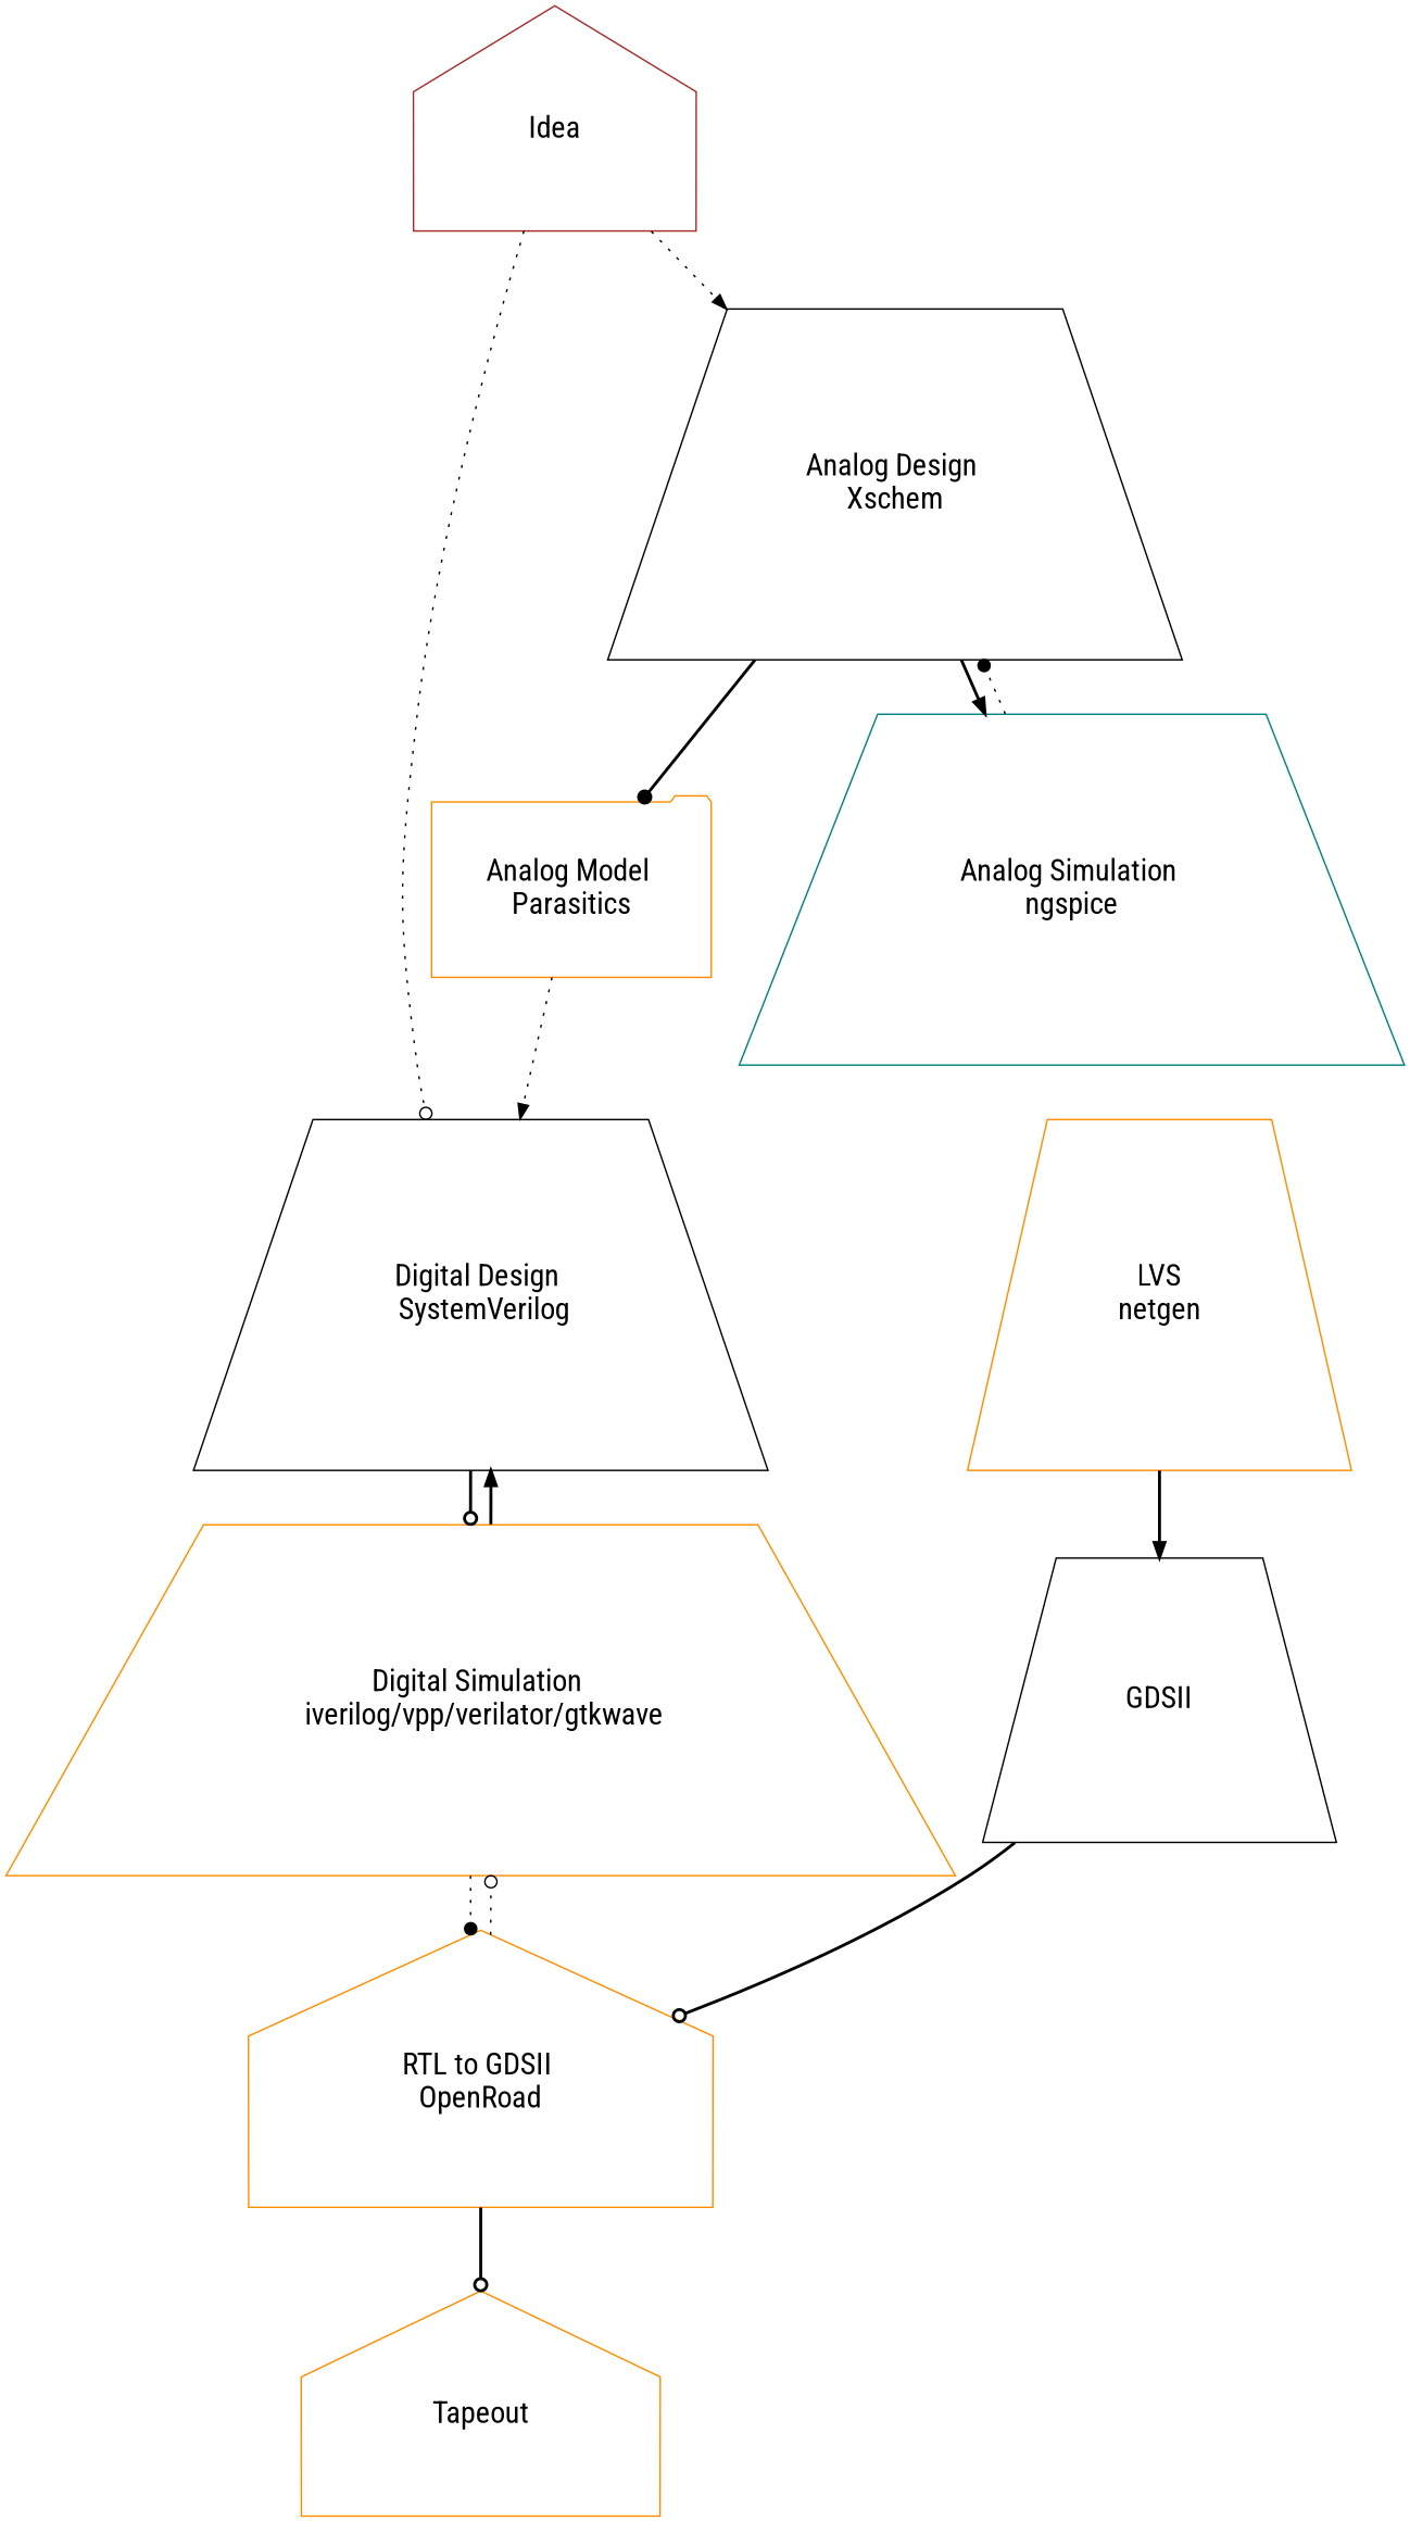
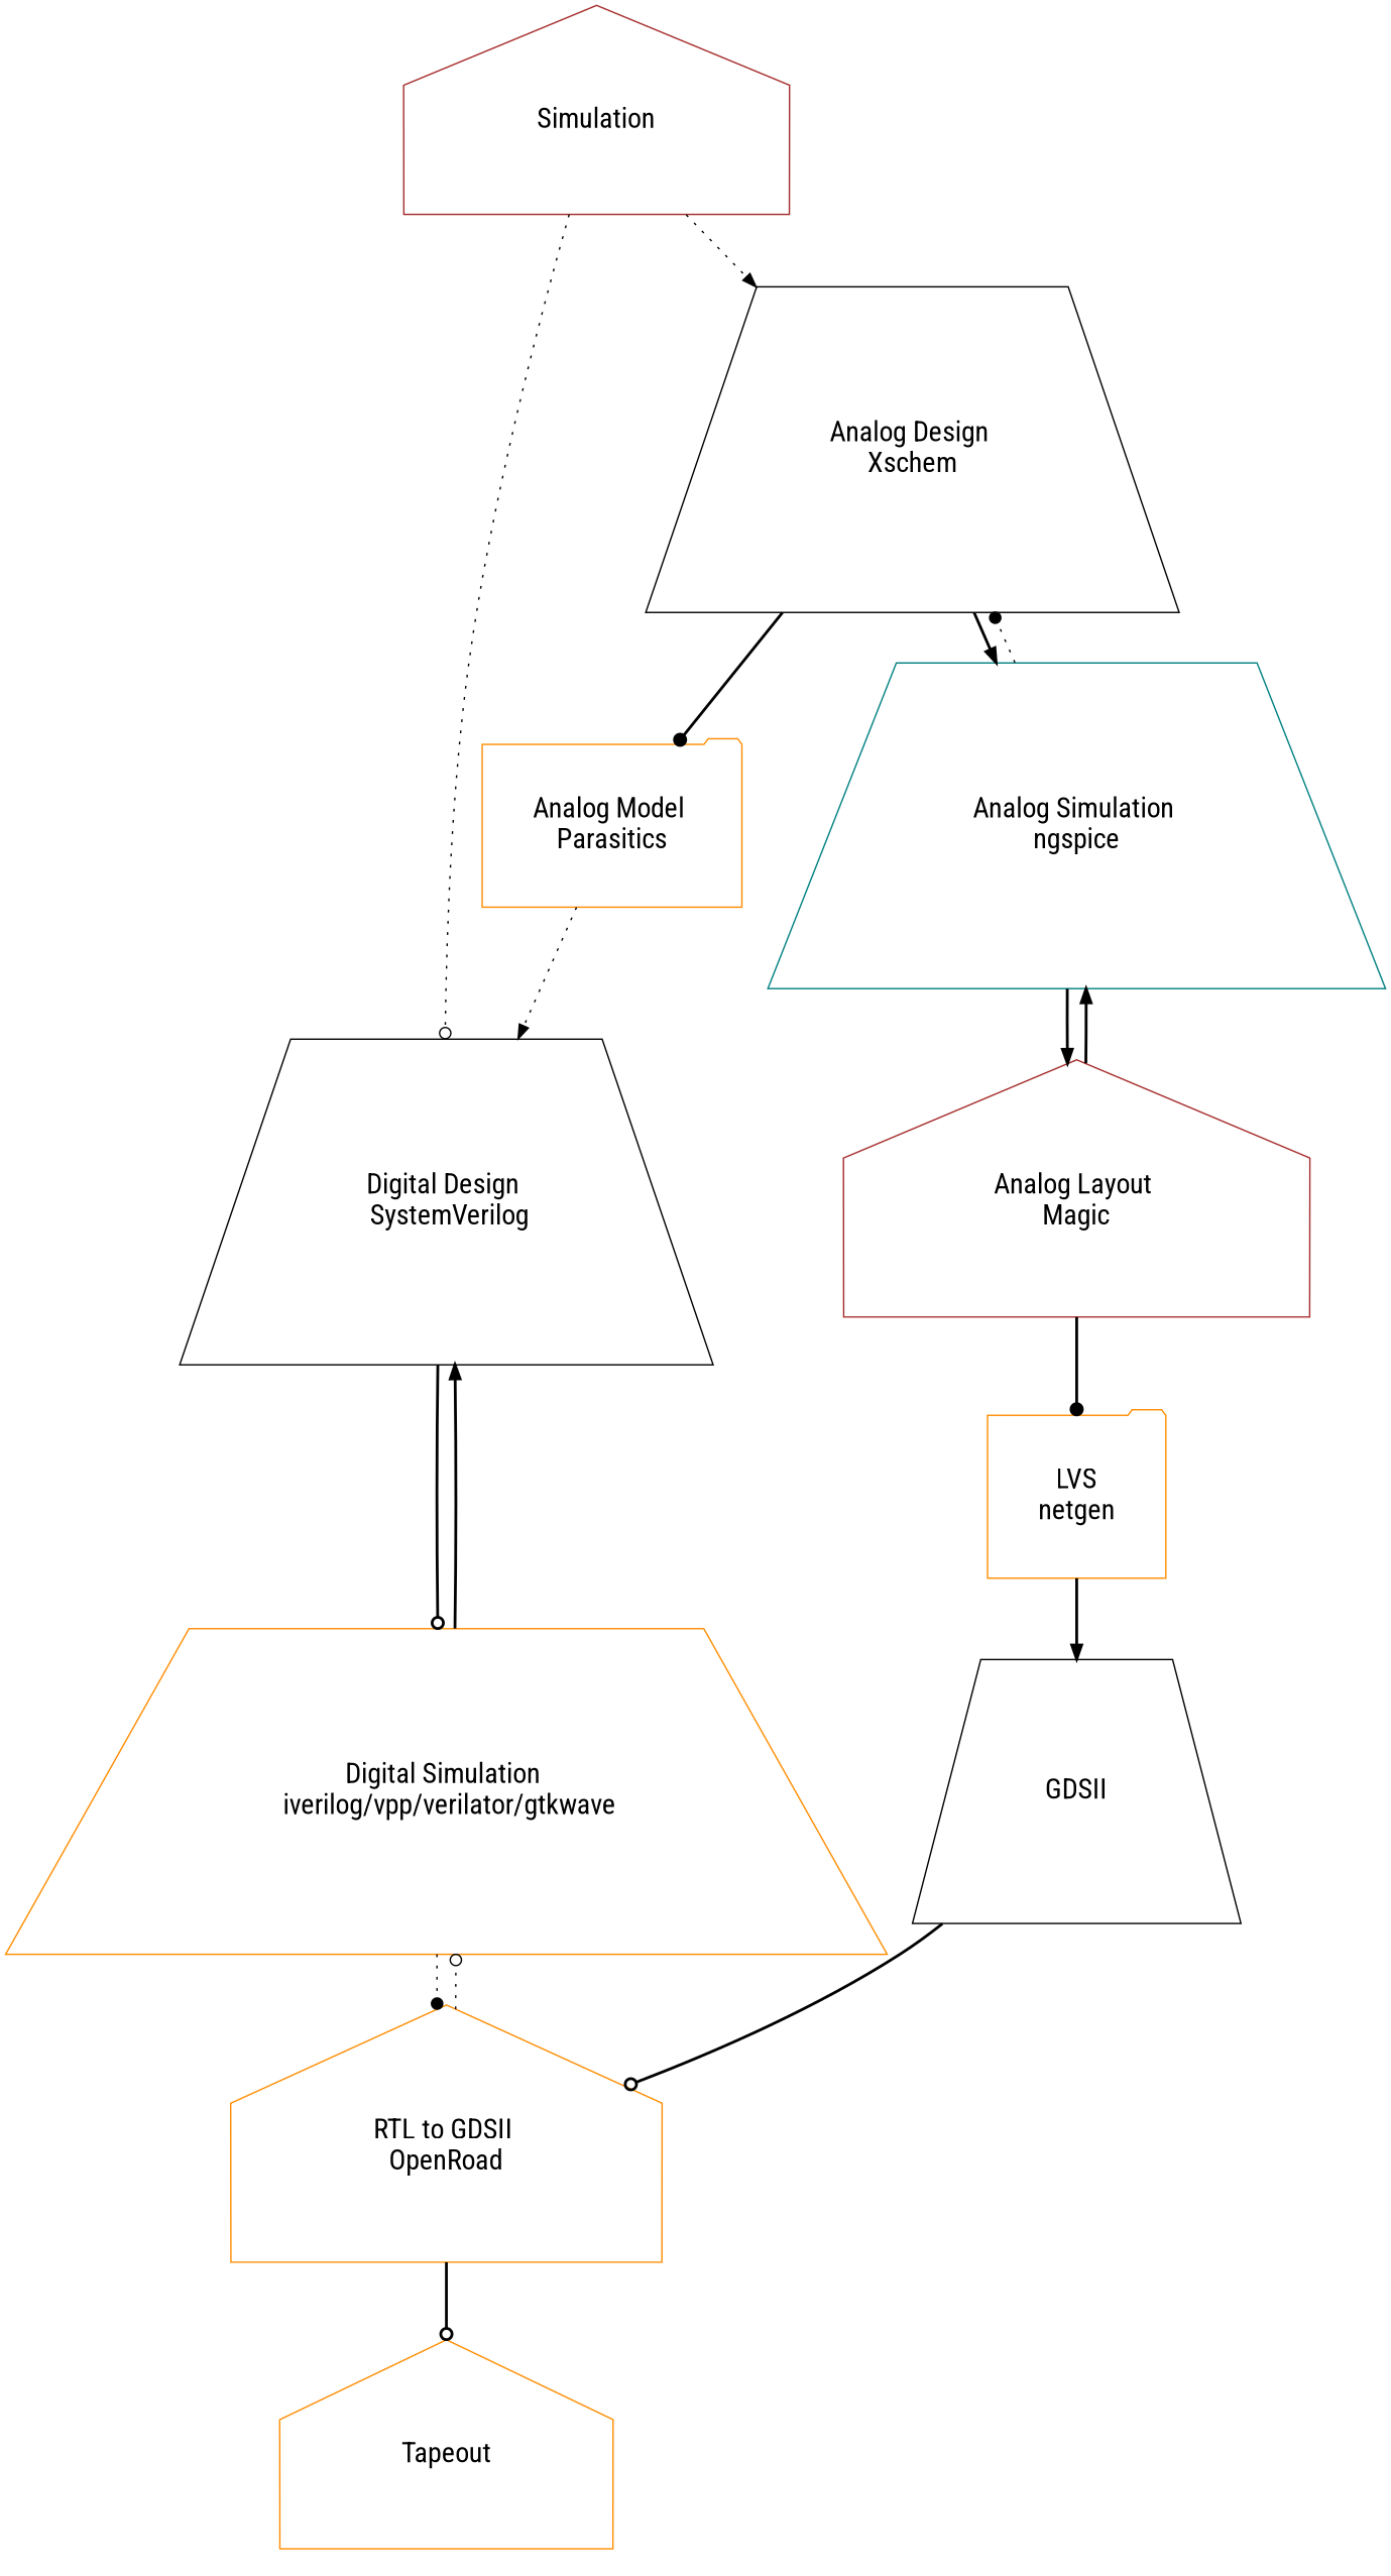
  digraph {
    fontname="Roboto Condensed"
    node [color=darkorange fontcolor=black fontname="Roboto Condensed" fontsize=20 margin=0.5 shape=trapezium]
    edge [arrowhead=normal fontname="Roboto Condensed" style=bold]
-   n1 [color=brown label=Idea shape=house width=0.5]
+   n1 [color=brown label=Simulation shape=house width=0.5]
    n2 [color=black label="Digital Design \n SystemVerilog" width=0.5]
    n3 [color=black label="Analog Design \nXschem" width=0.5]
    n4 [label="Digital Simulation \n iverilog/vpp/verilator/gtkwave" width=0.5]
    n5 [label="Analog Model \nParasitics" shape=folder width=0.5]
    n6 [color=teal label="Analog Simulation \nngspice" width=0.5]
    n7 [label="RTL to GDSII \nOpenRoad" shape=house width=0.5]
    n8 [label=Tapeout shape=house width=0.5]
-   n10 [label="LVS\nnetgen" width=0.5]
+   n9 [color=brown label="Analog Layout \nMagic" shape=house width=0.5]
+   n10 [label="LVS\nnetgen" shape=folder width=0.5]
    n11 [color=black label=GDSII width=0.5]
    n1 -> n2 [arrowhead=odot style=dotted]
    n1 -> n3 [style=dotted]
    n2 -> n4 [arrowhead=odot]
    n3 -> n5 [arrowhead=dot]
    n3 -> n6
    n4 -> n2
    n4 -> n7 [arrowhead=dot style=dotted]
    n5 -> n2 [style=dotted]
    n6 -> n3 [arrowhead=dot style=dotted]
+   n6 -> n9
    n7 -> n4 [arrowhead=odot style=dotted]
    n7 -> n8 [arrowhead=odot]
+   n9 -> n6
+   n9 -> n10 [arrowhead=dot]
    n10 -> n11
    n11 -> n7 [arrowhead=odot]
  }
